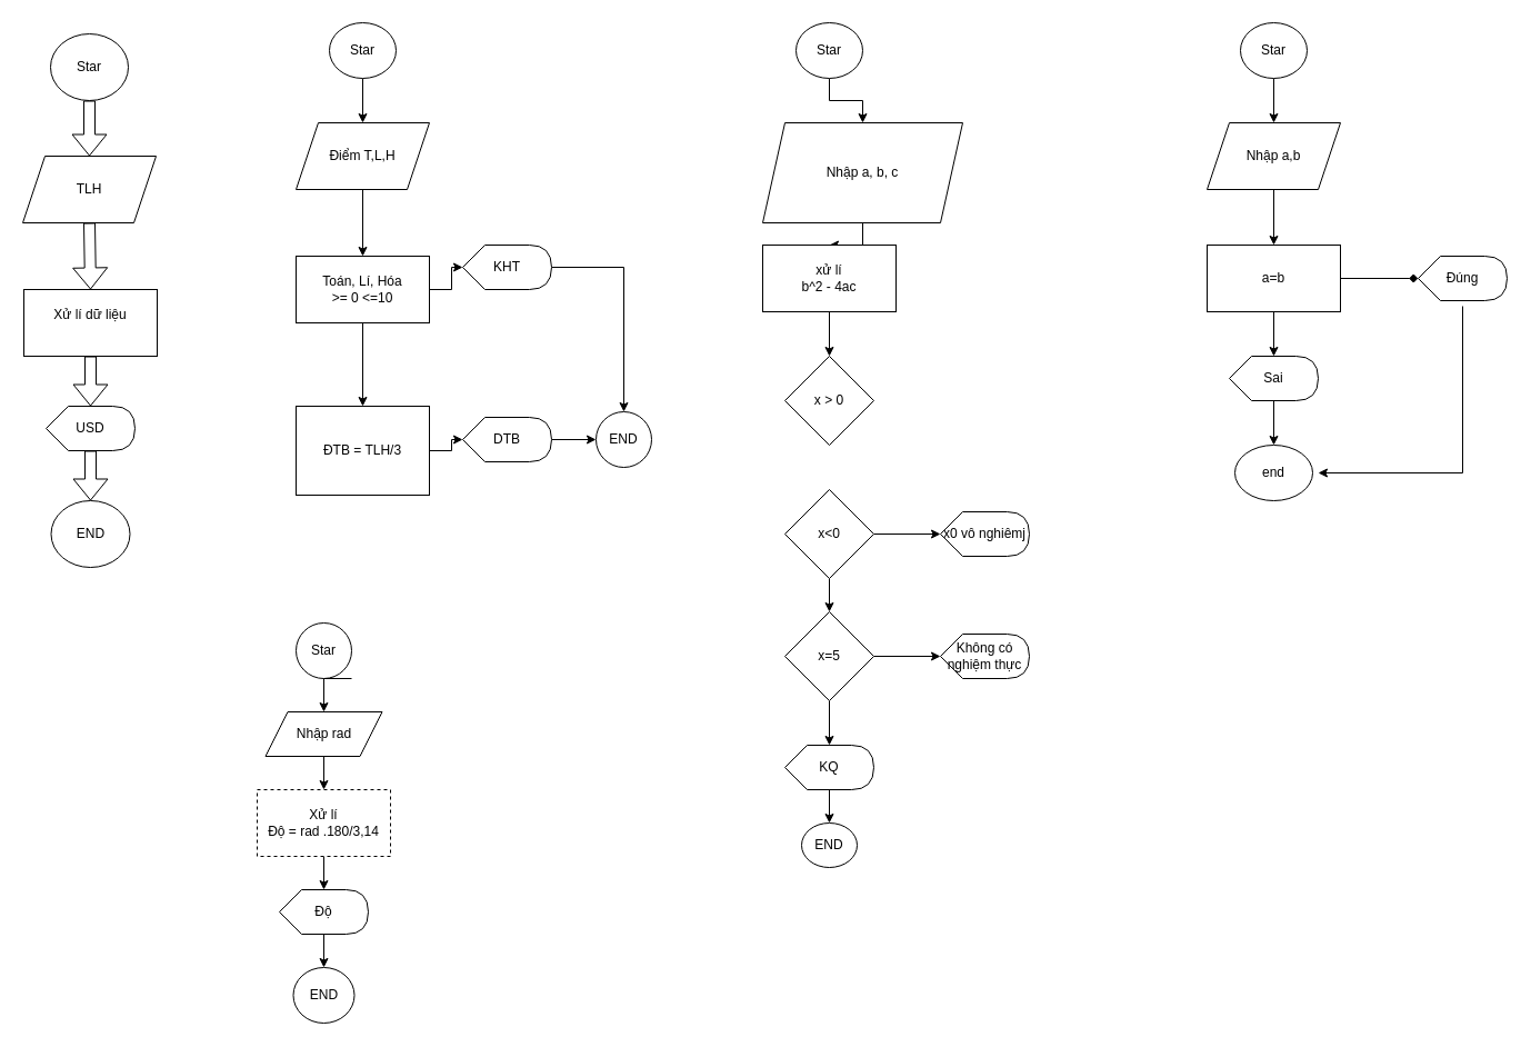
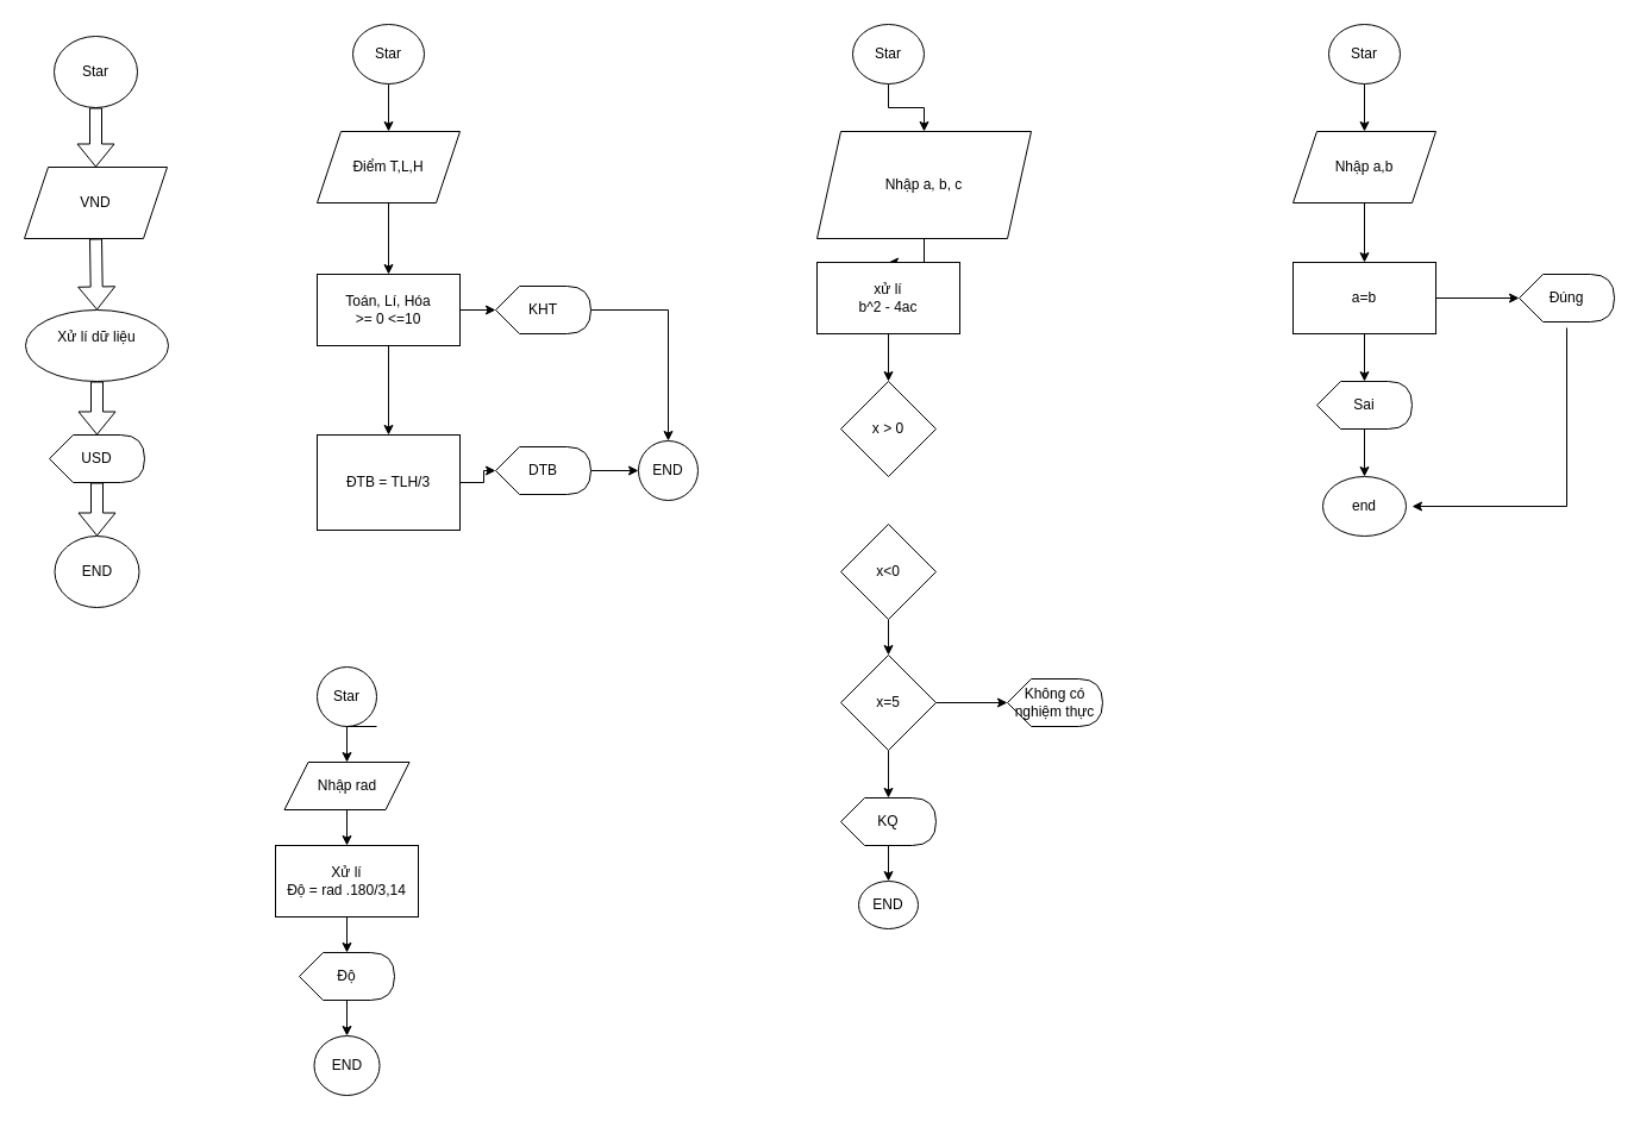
  <mxCell id="0" />
  <mxCell id="1" parent="0" />
  <mxCell id="2" value="Star" style="ellipse;whiteSpace=wrap;html=1;" vertex="1" parent="1"><mxGeometry x="45" y="30" width="70" height="60" as="geometry" /></mxCell>
- <mxCell id="3" value="TLH" style="shape=parallelogram;perimeter=parallelogramPerimeter;whiteSpace=wrap;html=1;fixedSize=1;" vertex="1" parent="1"><mxGeometry x="20" y="140" width="120" height="60" as="geometry" /></mxCell>
+ <mxCell id="3" value="VND" style="shape=parallelogram;perimeter=parallelogramPerimeter;whiteSpace=wrap;html=1;fixedSize=1;" vertex="1" parent="1"><mxGeometry x="20" y="140" width="120" height="60" as="geometry" /></mxCell>
  <mxCell id="4" value="" style="shape=flexArrow;endArrow=classic;html=1;rounded=0;entryX=0.5;entryY=0;entryDx=0;entryDy=0;" edge="1" parent="1" target="3"><mxGeometry width="50" height="50" relative="1" as="geometry"><mxPoint x="80" y="90" as="sourcePoint" /><mxPoint x="186" y="30" as="targetPoint" /><Array as="points" /></mxGeometry></mxCell>
- <mxCell id="5" value="&lt;div&gt;Xử lí dữ liệu &lt;br&gt;&lt;/div&gt;&lt;div&gt;&lt;br&gt;&lt;/div&gt;" style="rounded=0;whiteSpace=wrap;html=1;" vertex="1" parent="1"><mxGeometry x="21" y="260" width="120" height="60" as="geometry" /></mxCell>
+ <mxCell id="5" value="&lt;div&gt;Xử lí dữ liệu &lt;br&gt;&lt;/div&gt;&lt;div&gt;&lt;br&gt;&lt;/div&gt;" style="ellipse;whiteSpace=wrap;html=1;" vertex="1" parent="1"><mxGeometry x="21" y="260" width="120" height="60" as="geometry" /></mxCell>
  <mxCell id="6" value="" style="shape=flexArrow;endArrow=classic;html=1;rounded=0;entryX=0.5;entryY=0;entryDx=0;entryDy=0;exitX=0.5;exitY=1;exitDx=0;exitDy=0;" edge="1" parent="1" source="3" target="5"><mxGeometry width="50" height="50" relative="1" as="geometry"><mxPoint x="76" y="210" as="sourcePoint" /><mxPoint x="176" y="170" as="targetPoint" /></mxGeometry></mxCell>
  <mxCell id="7" value="USD" style="shape=display;whiteSpace=wrap;html=1;" vertex="1" parent="1"><mxGeometry x="41" y="365" width="80" height="40" as="geometry" /></mxCell>
  <mxCell id="8" value="" style="shape=flexArrow;endArrow=classic;html=1;rounded=0;exitX=0.5;exitY=1;exitDx=0;exitDy=0;" edge="1" parent="1" source="5" target="7"><mxGeometry width="50" height="50" relative="1" as="geometry"><mxPoint x="126" y="220" as="sourcePoint" /><mxPoint x="176" y="170" as="targetPoint" /></mxGeometry></mxCell>
  <mxCell id="9" value="END" style="ellipse;whiteSpace=wrap;html=1;" vertex="1" parent="1"><mxGeometry x="45.5" y="450" width="71" height="60" as="geometry" /></mxCell>
  <mxCell id="10" value="" style="shape=flexArrow;endArrow=classic;html=1;rounded=0;exitX=0;exitY=0;exitDx=40;exitDy=40;exitPerimeter=0;entryX=0.5;entryY=0;entryDx=0;entryDy=0;" edge="1" parent="1" source="7" target="9"><mxGeometry width="50" height="50" relative="1" as="geometry"><mxPoint x="86" y="330" as="sourcePoint" /><mxPoint x="136" y="280" as="targetPoint" /></mxGeometry></mxCell>
  <mxCell id="11" value="" style="edgeStyle=orthogonalEdgeStyle;rounded=0;orthogonalLoop=1;jettySize=auto;html=1;" edge="1" parent="1" source="12" target="14"><mxGeometry relative="1" as="geometry" /></mxCell>
  <mxCell id="12" value="Star" style="ellipse;whiteSpace=wrap;html=1;" vertex="1" parent="1"><mxGeometry x="296" y="20" width="60" height="50" as="geometry" /></mxCell>
  <mxCell id="13" value="" style="edgeStyle=orthogonalEdgeStyle;rounded=0;orthogonalLoop=1;jettySize=auto;html=1;" edge="1" parent="1" source="14" target="17"><mxGeometry relative="1" as="geometry" /></mxCell>
  <mxCell id="14" value="Điểm T,L,H" style="shape=parallelogram;perimeter=parallelogramPerimeter;whiteSpace=wrap;html=1;fixedSize=1;" vertex="1" parent="1"><mxGeometry x="266" y="110" width="120" height="60" as="geometry" /></mxCell>
  <mxCell id="15" value="" style="edgeStyle=orthogonalEdgeStyle;rounded=0;orthogonalLoop=1;jettySize=auto;html=1;" edge="1" parent="1" source="17" target="19"><mxGeometry relative="1" as="geometry" /></mxCell>
  <mxCell id="16" value="" style="edgeStyle=orthogonalEdgeStyle;rounded=0;orthogonalLoop=1;jettySize=auto;html=1;" edge="1" parent="1" source="17" target="21"><mxGeometry relative="1" as="geometry" /></mxCell>
  <mxCell id="17" value="&lt;div&gt;Toán, Lí, Hóa&lt;/div&gt;&lt;div&gt;&amp;gt;= 0 &amp;lt;=10&lt;br&gt;&lt;/div&gt;" style="whiteSpace=wrap;html=1;" vertex="1" parent="1"><mxGeometry x="266" y="230" width="120" height="60" as="geometry" /></mxCell>
  <mxCell id="18" value="" style="edgeStyle=orthogonalEdgeStyle;rounded=0;orthogonalLoop=1;jettySize=auto;html=1;entryX=0.5;entryY=0;entryDx=0;entryDy=0;" edge="1" parent="1" source="19" target="24"><mxGeometry relative="1" as="geometry"><mxPoint x="526" y="260" as="targetPoint" /></mxGeometry></mxCell>
- <mxCell id="19" value="KHT" style="shape=display;whiteSpace=wrap;html=1;" vertex="1" parent="1"><mxGeometry x="416" y="220" width="80" height="40" as="geometry" /></mxCell>
+ <mxCell id="19" value="KHT" style="shape=display;whiteSpace=wrap;html=1;" vertex="1" parent="1"><mxGeometry x="416" y="240" width="80" height="40" as="geometry" /></mxCell>
  <mxCell id="20" value="" style="edgeStyle=orthogonalEdgeStyle;rounded=0;orthogonalLoop=1;jettySize=auto;html=1;" edge="1" parent="1" source="21" target="23"><mxGeometry relative="1" as="geometry" /></mxCell>
  <mxCell id="21" value="&lt;div&gt;ĐTB = TLH/3&lt;/div&gt;" style="whiteSpace=wrap;html=1;" vertex="1" parent="1"><mxGeometry x="266" y="365" width="120" height="80" as="geometry" /></mxCell>
  <mxCell id="22" value="" style="edgeStyle=orthogonalEdgeStyle;rounded=0;orthogonalLoop=1;jettySize=auto;html=1;" edge="1" parent="1" source="23" target="24"><mxGeometry relative="1" as="geometry" /></mxCell>
  <mxCell id="23" value="DTB" style="shape=display;whiteSpace=wrap;html=1;" vertex="1" parent="1"><mxGeometry x="416" y="375" width="80" height="40" as="geometry" /></mxCell>
  <mxCell id="24" value="END" style="ellipse;whiteSpace=wrap;html=1;" vertex="1" parent="1"><mxGeometry x="536" y="370" width="50" height="50" as="geometry" /></mxCell>
  <mxCell id="25" value="" style="edgeStyle=orthogonalEdgeStyle;rounded=0;orthogonalLoop=1;jettySize=auto;html=1;" edge="1" parent="1" source="26" target="28"><mxGeometry relative="1" as="geometry" /></mxCell>
  <mxCell id="26" value="Star" style="ellipse;whiteSpace=wrap;html=1;" vertex="1" parent="1"><mxGeometry x="716" y="20" width="60" height="50" as="geometry" /></mxCell>
  <mxCell id="27" value="" style="edgeStyle=orthogonalEdgeStyle;rounded=0;orthogonalLoop=1;jettySize=auto;html=1;" edge="1" parent="1" source="28" target="30"><mxGeometry relative="1" as="geometry" /></mxCell>
  <mxCell id="28" value="Nhập a, b, c" style="shape=parallelogram;perimeter=parallelogramPerimeter;whiteSpace=wrap;html=1;fixedSize=1;" vertex="1" parent="1"><mxGeometry x="686" y="110" width="180" height="90" as="geometry" /></mxCell>
  <mxCell id="29" value="" style="edgeStyle=orthogonalEdgeStyle;rounded=0;orthogonalLoop=1;jettySize=auto;html=1;" edge="1" parent="1" source="30" target="31"><mxGeometry relative="1" as="geometry" /></mxCell>
  <mxCell id="30" value="&lt;div&gt;xử lí&lt;/div&gt;&lt;div&gt;b^2 - 4ac&lt;br&gt;&lt;/div&gt;" style="whiteSpace=wrap;html=1;" vertex="1" parent="1"><mxGeometry x="686" y="220" width="120" height="60" as="geometry" /></mxCell>
  <mxCell id="31" value="x &amp;gt; 0" style="rhombus;whiteSpace=wrap;html=1;" vertex="1" parent="1"><mxGeometry x="706" y="320" width="80" height="80" as="geometry" /></mxCell>
- <mxCell id="32" value="" style="edgeStyle=orthogonalEdgeStyle;rounded=0;orthogonalLoop=1;jettySize=auto;html=1;" edge="1" parent="1" source="34" target="35"><mxGeometry relative="1" as="geometry" /></mxCell>
  <mxCell id="33" value="" style="edgeStyle=orthogonalEdgeStyle;rounded=0;orthogonalLoop=1;jettySize=auto;html=1;" edge="1" parent="1" source="34" target="38"><mxGeometry relative="1" as="geometry" /></mxCell>
  <mxCell id="34" value="x&amp;lt;0" style="rhombus;whiteSpace=wrap;html=1;" vertex="1" parent="1"><mxGeometry x="706" y="440" width="80" height="80" as="geometry" /></mxCell>
- <mxCell id="35" value="x0 vô nghiêmj" style="shape=display;whiteSpace=wrap;html=1;" vertex="1" parent="1"><mxGeometry x="846" y="460" width="80" height="40" as="geometry" /></mxCell>
  <mxCell id="36" value="" style="edgeStyle=orthogonalEdgeStyle;rounded=0;orthogonalLoop=1;jettySize=auto;html=1;" edge="1" parent="1" source="38" target="39"><mxGeometry relative="1" as="geometry" /></mxCell>
  <mxCell id="37" value="" style="edgeStyle=orthogonalEdgeStyle;rounded=0;orthogonalLoop=1;jettySize=auto;html=1;" edge="1" parent="1" source="38" target="41"><mxGeometry relative="1" as="geometry" /></mxCell>
  <mxCell id="38" value="x=5" style="rhombus;whiteSpace=wrap;html=1;" vertex="1" parent="1"><mxGeometry x="706" y="550" width="80" height="80" as="geometry" /></mxCell>
  <mxCell id="39" value="Không có nghiệm thực" style="shape=display;whiteSpace=wrap;html=1;" vertex="1" parent="1"><mxGeometry x="846" y="570" width="80" height="40" as="geometry" /></mxCell>
  <mxCell id="40" value="" style="edgeStyle=orthogonalEdgeStyle;rounded=0;orthogonalLoop=1;jettySize=auto;html=1;" edge="1" parent="1" source="41" target="42"><mxGeometry relative="1" as="geometry" /></mxCell>
  <mxCell id="41" value="KQ" style="shape=display;whiteSpace=wrap;html=1;" vertex="1" parent="1"><mxGeometry x="706" y="670" width="80" height="40" as="geometry" /></mxCell>
  <mxCell id="42" value="END" style="ellipse;whiteSpace=wrap;html=1;" vertex="1" parent="1"><mxGeometry x="721" y="740" width="50" height="40" as="geometry" /></mxCell>
  <mxCell id="43" value="" style="edgeStyle=orthogonalEdgeStyle;rounded=0;orthogonalLoop=1;jettySize=auto;html=1;" edge="1" parent="1" source="44" target="46"><mxGeometry relative="1" as="geometry" /></mxCell>
  <mxCell id="44" value="Star" style="shape=tapeData;whiteSpace=wrap;html=1;perimeter=ellipsePerimeter;" vertex="1" parent="1"><mxGeometry x="266" y="560" width="50" height="50" as="geometry" /></mxCell>
  <mxCell id="45" value="" style="edgeStyle=orthogonalEdgeStyle;rounded=0;orthogonalLoop=1;jettySize=auto;html=1;" edge="1" parent="1" source="46" target="48"><mxGeometry relative="1" as="geometry" /></mxCell>
  <mxCell id="46" value="Nhập rad" style="shape=parallelogram;perimeter=parallelogramPerimeter;whiteSpace=wrap;html=1;fixedSize=1;" vertex="1" parent="1"><mxGeometry x="238.5" y="640" width="105" height="40" as="geometry" /></mxCell>
  <mxCell id="47" value="" style="edgeStyle=orthogonalEdgeStyle;rounded=0;orthogonalLoop=1;jettySize=auto;html=1;" edge="1" parent="1" source="48" target="50"><mxGeometry relative="1" as="geometry" /></mxCell>
- <mxCell id="48" value="&lt;div&gt;Xử lí&lt;/div&gt;&lt;div&gt;Độ = rad .180/3,14&lt;br&gt;&lt;/div&gt;" style="whiteSpace=wrap;html=1;dashed=1;" vertex="1" parent="1"><mxGeometry x="231" y="710" width="120" height="60" as="geometry" /></mxCell>
+ <mxCell id="48" value="&lt;div&gt;Xử lí&lt;/div&gt;&lt;div&gt;Độ = rad .180/3,14&lt;br&gt;&lt;/div&gt;" style="whiteSpace=wrap;html=1;" vertex="1" parent="1"><mxGeometry x="231" y="710" width="120" height="60" as="geometry" /></mxCell>
  <mxCell id="49" value="" style="edgeStyle=orthogonalEdgeStyle;rounded=0;orthogonalLoop=1;jettySize=auto;html=1;" edge="1" parent="1" source="50" target="51"><mxGeometry relative="1" as="geometry" /></mxCell>
  <mxCell id="50" value="Độ" style="shape=display;whiteSpace=wrap;html=1;" vertex="1" parent="1"><mxGeometry x="251" y="800" width="80" height="40" as="geometry" /></mxCell>
  <mxCell id="51" value="END" style="ellipse;whiteSpace=wrap;html=1;" vertex="1" parent="1"><mxGeometry x="263.5" y="870" width="55" height="50" as="geometry" /></mxCell>
  <mxCell id="52" value="" style="edgeStyle=orthogonalEdgeStyle;rounded=0;orthogonalLoop=1;jettySize=auto;html=1;" edge="1" parent="1" source="53" target="55"><mxGeometry relative="1" as="geometry" /></mxCell>
  <mxCell id="53" value="Star" style="ellipse;whiteSpace=wrap;html=1;" vertex="1" parent="1"><mxGeometry x="1116" y="20" width="60" height="50" as="geometry" /></mxCell>
  <mxCell id="54" value="" style="edgeStyle=orthogonalEdgeStyle;rounded=0;orthogonalLoop=1;jettySize=auto;html=1;" edge="1" parent="1" source="55" target="58"><mxGeometry relative="1" as="geometry" /></mxCell>
  <mxCell id="55" value="Nhập a,b" style="shape=parallelogram;perimeter=parallelogramPerimeter;whiteSpace=wrap;html=1;fixedSize=1;" vertex="1" parent="1"><mxGeometry x="1086" y="110" width="120" height="60" as="geometry" /></mxCell>
- <mxCell id="56" value="" style="edgeStyle=orthogonalEdgeStyle;rounded=0;orthogonalLoop=1;jettySize=auto;html=1;endArrow=diamond;" edge="1" parent="1" source="58" target="62"><mxGeometry relative="1" as="geometry" /></mxCell>
+ <mxCell id="56" value="" style="edgeStyle=orthogonalEdgeStyle;rounded=0;orthogonalLoop=1;jettySize=auto;html=1;" edge="1" parent="1" source="58" target="62"><mxGeometry relative="1" as="geometry" /></mxCell>
  <mxCell id="57" value="" style="edgeStyle=orthogonalEdgeStyle;rounded=0;orthogonalLoop=1;jettySize=auto;html=1;" edge="1" parent="1" source="58" target="60"><mxGeometry relative="1" as="geometry" /></mxCell>
  <mxCell id="58" value="a=b" style="whiteSpace=wrap;html=1;" vertex="1" parent="1"><mxGeometry x="1086" y="220" width="120" height="60" as="geometry" /></mxCell>
  <mxCell id="59" value="" style="edgeStyle=orthogonalEdgeStyle;rounded=0;orthogonalLoop=1;jettySize=auto;html=1;" edge="1" parent="1" source="60" target="63"><mxGeometry relative="1" as="geometry" /></mxCell>
  <mxCell id="60" value="Sai" style="shape=display;whiteSpace=wrap;html=1;" vertex="1" parent="1"><mxGeometry x="1106" y="320" width="80" height="40" as="geometry" /></mxCell>
  <mxCell id="61" style="edgeStyle=orthogonalEdgeStyle;rounded=0;orthogonalLoop=1;jettySize=auto;html=1;" edge="1" parent="1"><mxGeometry relative="1" as="geometry"><mxPoint x="1316" y="275" as="sourcePoint" /><mxPoint x="1186" y="425" as="targetPoint" /><Array as="points"><mxPoint x="1316" y="425" /></Array></mxGeometry></mxCell>
  <mxCell id="62" value="Đúng" style="shape=display;whiteSpace=wrap;html=1;" vertex="1" parent="1"><mxGeometry x="1276" y="230" width="80" height="40" as="geometry" /></mxCell>
  <mxCell id="63" value="end" style="ellipse;whiteSpace=wrap;html=1;" vertex="1" parent="1"><mxGeometry x="1111" y="400" width="70" height="50" as="geometry" /></mxCell>
